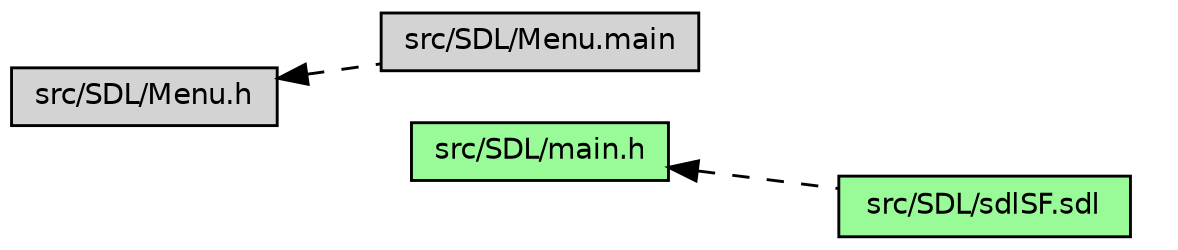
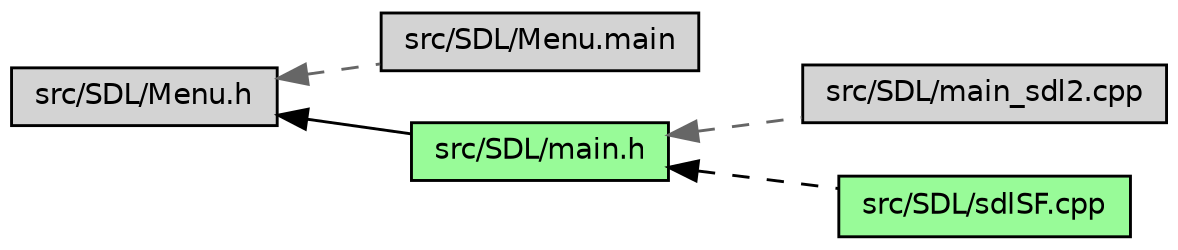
  digraph {
    rankdir=LR
    node [color=black fillcolor=lightgrey fontname=Helvetica fontsize=10 shape=record style=filled]
    edge [color=gray40 dir=back fontname=Helvetica fontsize=10 labelfontname=Helvetica labelfontsize=10 style=dashed]
    n1 [fontcolor=black height=0.2 label="src/SDL/Menu.h" width=0.4]
    n2 [height=0.2 label="src/SDL/Menu.main" width=0.4]
    n3 [fillcolor=palegreen height=0.2 label="src/SDL/main.h" width=0.4]
-   n5 [fillcolor=palegreen height=0.2 label="src/SDL/sdlSF.sdl" width=0.4]
-   n1 -> n2 [color=black]
+   n4 [height=0.2 label="src/SDL/main_sdl2.cpp" width=0.4]
+   n5 [fillcolor=palegreen height=0.2 label="src/SDL/sdlSF.cpp" width=0.4]
+   n1 -> n2
+   n1 -> n3 [color=black style=solid]
+   n3 -> n4
    n3 -> n5 [color=black]
  }
